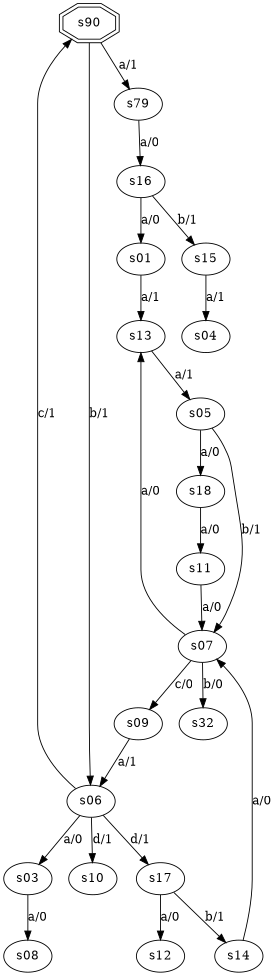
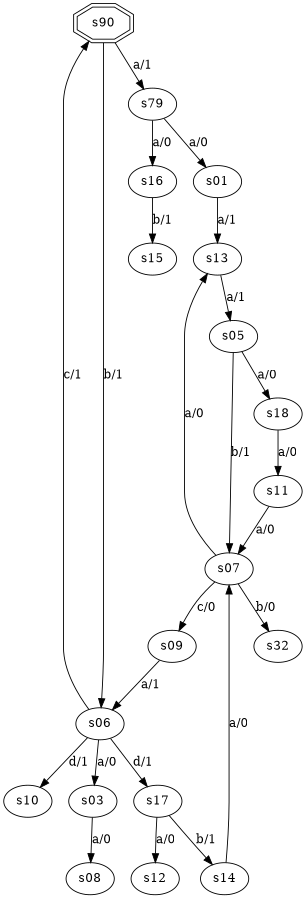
  digraph {
    n1 [label=s90 shape=doubleoctagon]
    n2 [label=s79]
    s06
    s16
    s03
    s10
    s17
    s01
    s15
    s08
    s14
    s12
    s13
    s05
    s18
    s07
    s11
    n18 [label=s32]
    s09
-   s04
    n1 -> n2 [label="a/1"]
    n1 -> s06 [label="b/1"]
    n2 -> s16 [label="a/0"]
    s06 -> n1 [label="c/1"]
    s06 -> s03 [label="a/0"]
    s06 -> s10 [label="d/1"]
    s06 -> s17 [label="d/1"]
-   s16 -> s01 [label="a/0"]
+   n2 -> s01 [label="a/0"]
    s16 -> s15 [label="b/1"]
    s03 -> s08 [label="a/0"]
    s17 -> s14 [label="b/1"]
    s17 -> s12 [label="a/0"]
    s01 -> s13 [label="a/1"]
-   s15 -> s04 [label="a/1"]
    s14 -> s07 [label="a/0"]
    s13 -> s05 [label="a/1"]
    s05 -> s18 [label="a/0"]
    s05 -> s07 [label="b/1"]
    s18 -> s11 [label="a/0"]
    s07 -> s13 [label="a/0"]
    s07 -> n18 [label="b/0"]
    s07 -> s09 [label="c/0"]
    s11 -> s07 [label="a/0"]
    s09 -> s06 [label="a/1"]
  }
